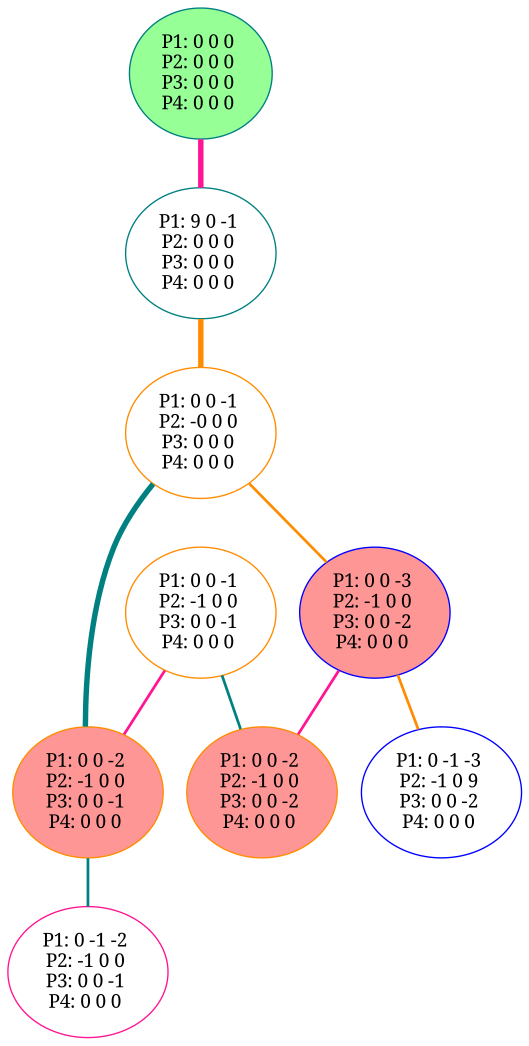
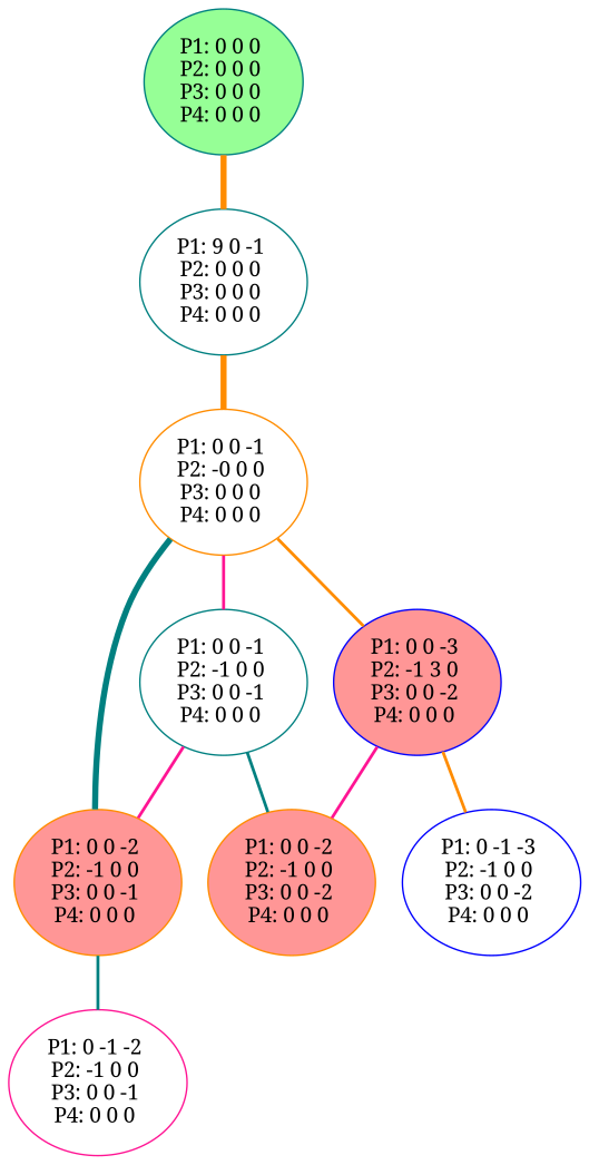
  graph {
    color=black
    fontname="Noto Serif"
    node [color=darkorange fontname="Noto Serif"]
    edge [color=deeppink fontname="Noto Serif" style=bold]
    n1 [color=teal fillcolor="#96FF96" label="P1: 0 0 0 \nP2: 0 0 0 \nP3: 0 0 0 \nP4: 0 0 0 \n" style=filled]
    n2 [color=teal label="P1: 9 0 -1 \nP2: 0 0 0 \nP3: 0 0 0 \nP4: 0 0 0 \n"]
    n3 [label="P1: 0 0 -1 \nP2: -0 0 0 \nP3: 0 0 0 \nP4: 0 0 0 \n"]
-   n4 [label="P1: 0 0 -1 \nP2: -1 0 0 \nP3: 0 0 -1 \nP4: 0 0 0 \n"]
+   n4 [color=teal label="P1: 0 0 -1 \nP2: -1 0 0 \nP3: 0 0 -1 \nP4: 0 0 0 \n"]
    n5 [fillcolor="#FF9696" label="P1: 0 0 -2 \nP2: -1 0 0 \nP3: 0 0 -1 \nP4: 0 0 0 \n" style=filled]
-   n6 [color=blue fillcolor="#FF9696" label="P1: 0 0 -3 \nP2: -1 0 0 \nP3: 0 0 -2 \nP4: 0 0 0 \n" style=filled]
+   n6 [color=blue fillcolor="#FF9696" label="P1: 0 0 -3 \nP2: -1 3 0 \nP3: 0 0 -2 \nP4: 0 0 0 \n" style=filled]
    n7 [fillcolor="#FF9696" label="P1: 0 0 -2 \nP2: -1 0 0 \nP3: 0 0 -2 \nP4: 0 0 0 \n" style=filled]
    n8 [color=deeppink label="P1: 0 -1 -2 \nP2: -1 0 0 \nP3: 0 0 -1 \nP4: 0 0 0 \n"]
-   n9 [color=blue label="P1: 0 -1 -3 \nP2: -1 0 9 \nP3: 0 0 -2 \nP4: 0 0 0 \n"]
-   n1 -- n2 [penwidth=4.0]
+   n9 [color=blue label="P1: 0 -1 -3 \nP2: -1 0 0 \nP3: 0 0 -2 \nP4: 0 0 0 \n"]
+   n1 -- n2 [color=darkorange penwidth=4.0]
    n2 -- n3 [color=darkorange penwidth=4.0]
+   n3 -- n4
    n3 -- n5 [color=teal penwidth=4.0]
    n3 -- n6 [color=darkorange]
    n4 -- n5
    n4 -- n7 [color=teal]
    n5 -- n8 [color=teal]
    n6 -- n7
    n6 -- n9 [color=darkorange]
  }
